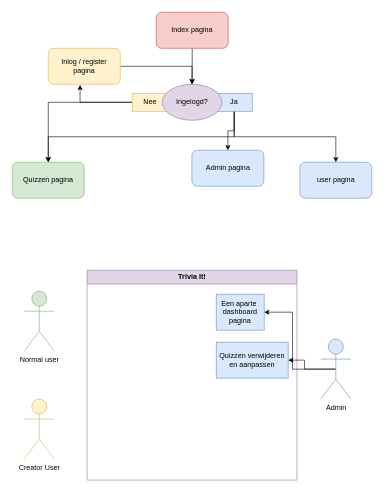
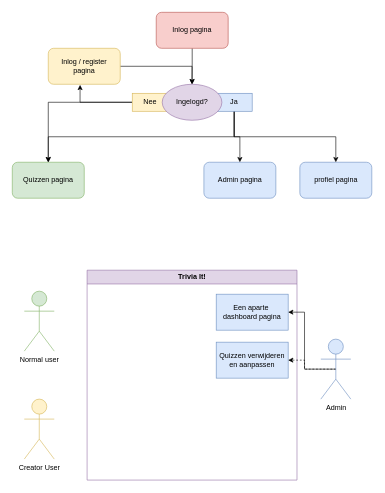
  <mxCell id="0" />
  <mxCell id="1" parent="0" />
  <mxCell id="2" style="edgeStyle=orthogonalEdgeStyle;rounded=0;orthogonalLoop=1;jettySize=auto;html=1;exitX=0.5;exitY=1;exitDx=0;exitDy=0;entryX=0.5;entryY=0;entryDx=0;entryDy=0;" edge="1" parent="1" source="3" target="17"><mxGeometry relative="1" as="geometry" /></mxCell>
- <mxCell id="3" value="Index pagina" style="rounded=1;whiteSpace=wrap;html=1;fillColor=#f8cecc;strokeColor=#b85450;" vertex="1" parent="1"><mxGeometry x="260" y="20" width="120" height="60" as="geometry" /></mxCell>
+ <mxCell id="3" value="Inlog pagina" style="rounded=1;whiteSpace=wrap;html=1;fillColor=#f8cecc;strokeColor=#b85450;" vertex="1" parent="1"><mxGeometry x="260" y="20" width="120" height="60" as="geometry" /></mxCell>
  <mxCell id="4" value="Quizzen pagina" style="rounded=1;whiteSpace=wrap;html=1;fillColor=#d5e8d4;strokeColor=#82b366;" vertex="1" parent="1"><mxGeometry x="20" y="270" width="120" height="60" as="geometry" /></mxCell>
- <mxCell id="5" value="Admin pagina" style="rounded=1;whiteSpace=wrap;html=1;fillColor=#dae8fc;strokeColor=#6c8ebf;" vertex="1" parent="1"><mxGeometry x="319.5" y="250" width="120" height="60" as="geometry" /></mxCell>
- <mxCell id="6" value="user pagina" style="rounded=1;whiteSpace=wrap;html=1;fillColor=#dae8fc;strokeColor=#6c8ebf;" vertex="1" parent="1"><mxGeometry x="499.5" y="270" width="120" height="60" as="geometry" /></mxCell>
+ <mxCell id="5" value="Admin pagina" style="rounded=1;whiteSpace=wrap;html=1;fillColor=#dae8fc;strokeColor=#6c8ebf;" vertex="1" parent="1"><mxGeometry x="339.5" y="270" width="120" height="60" as="geometry" /></mxCell>
+ <mxCell id="6" value="profiel pagina" style="rounded=1;whiteSpace=wrap;html=1;fillColor=#dae8fc;strokeColor=#6c8ebf;" vertex="1" parent="1"><mxGeometry x="499.5" y="270" width="120" height="60" as="geometry" /></mxCell>
  <mxCell id="7" style="edgeStyle=orthogonalEdgeStyle;rounded=0;orthogonalLoop=1;jettySize=auto;html=1;exitX=1;exitY=0.5;exitDx=0;exitDy=0;" edge="1" parent="1"><mxGeometry relative="1" as="geometry"><mxPoint x="449" y="155" as="sourcePoint" /><mxPoint x="449" y="155" as="targetPoint" /></mxGeometry></mxCell>
  <mxCell id="8" style="edgeStyle=orthogonalEdgeStyle;rounded=0;orthogonalLoop=1;jettySize=auto;html=1;exitX=0;exitY=0.5;exitDx=0;exitDy=0;entryX=0.5;entryY=0;entryDx=0;entryDy=0;" edge="1" parent="1" source="10" target="4"><mxGeometry relative="1" as="geometry" /></mxCell>
  <mxCell id="9" style="edgeStyle=orthogonalEdgeStyle;rounded=0;orthogonalLoop=1;jettySize=auto;html=1;exitX=0;exitY=0.5;exitDx=0;exitDy=0;entryX=0.442;entryY=1.017;entryDx=0;entryDy=0;entryPerimeter=0;" edge="1" parent="1" source="10" target="16"><mxGeometry relative="1" as="geometry" /></mxCell>
  <mxCell id="10" value="Nee" style="text;html=1;align=center;verticalAlign=middle;whiteSpace=wrap;rounded=0;strokeColor=#d6b656;fillColor=#fff2cc;" vertex="1" parent="1"><mxGeometry x="220" y="155" width="60" height="30" as="geometry" /></mxCell>
  <mxCell id="11" style="edgeStyle=orthogonalEdgeStyle;rounded=0;orthogonalLoop=1;jettySize=auto;html=1;exitX=0.5;exitY=1;exitDx=0;exitDy=0;" edge="1" parent="1" source="14" target="6"><mxGeometry relative="1" as="geometry" /></mxCell>
  <mxCell id="12" style="edgeStyle=orthogonalEdgeStyle;rounded=0;orthogonalLoop=1;jettySize=auto;html=1;exitX=0.5;exitY=1;exitDx=0;exitDy=0;entryX=0.5;entryY=0;entryDx=0;entryDy=0;" edge="1" parent="1" source="14" target="5"><mxGeometry relative="1" as="geometry" /></mxCell>
  <mxCell id="13" style="edgeStyle=orthogonalEdgeStyle;rounded=0;orthogonalLoop=1;jettySize=auto;html=1;exitX=0.5;exitY=1;exitDx=0;exitDy=0;entryX=0.5;entryY=0;entryDx=0;entryDy=0;" edge="1" parent="1" source="14" target="4"><mxGeometry relative="1" as="geometry" /></mxCell>
  <mxCell id="14" value="Ja" style="text;html=1;strokeColor=#6c8ebf;fillColor=#dae8fc;align=center;verticalAlign=middle;whiteSpace=wrap;rounded=0;" vertex="1" parent="1"><mxGeometry x="360" y="155" width="60" height="30" as="geometry" /></mxCell>
  <mxCell id="15" style="edgeStyle=orthogonalEdgeStyle;rounded=0;orthogonalLoop=1;jettySize=auto;html=1;exitX=1;exitY=0.5;exitDx=0;exitDy=0;entryX=0.5;entryY=0;entryDx=0;entryDy=0;" edge="1" parent="1" source="16" target="17"><mxGeometry relative="1" as="geometry" /></mxCell>
  <mxCell id="16" value="Inlog / register&lt;br&gt;pagina" style="rounded=1;whiteSpace=wrap;html=1;fillColor=#fff2cc;strokeColor=#d6b656;" vertex="1" parent="1"><mxGeometry x="80" y="80" width="120" height="60" as="geometry" /></mxCell>
  <mxCell id="17" value="Ingelogd?" style="ellipse;whiteSpace=wrap;html=1;fillColor=#e1d5e7;strokeColor=#9673a6;" vertex="1" parent="1"><mxGeometry x="270" y="140" width="99.5" height="60" as="geometry" /></mxCell>
  <mxCell id="18" value="Trivia It!" style="swimlane;whiteSpace=wrap;html=1;fillColor=#e1d5e7;strokeColor=#9673a6;" vertex="1" parent="1"><mxGeometry x="144.75" y="450" width="350" height="350" as="geometry" /></mxCell>
- <mxCell id="19" value="Een aparte&amp;nbsp;&lt;br&gt;dashboard pagina" style="rounded=0;whiteSpace=wrap;html=1;fillColor=#dae8fc;strokeColor=#6c8ebf;" vertex="1" parent="18"><mxGeometry x="215.25" y="40" width="80" height="60" as="geometry" /></mxCell>
+ <mxCell id="19" value="Een aparte&amp;nbsp;&lt;br&gt;dashboard pagina" style="rounded=0;whiteSpace=wrap;html=1;fillColor=#dae8fc;strokeColor=#6c8ebf;" vertex="1" parent="18"><mxGeometry x="215.25" y="40" width="120" height="60" as="geometry" /></mxCell>
  <mxCell id="20" value="Quizzen verwijderen&lt;br&gt;en aanpassen" style="rounded=0;whiteSpace=wrap;html=1;fillColor=#dae8fc;strokeColor=#6c8ebf;" vertex="1" parent="18"><mxGeometry x="215.25" y="120" width="120" height="60" as="geometry" /></mxCell>
  <mxCell id="21" value="Normal user" style="shape=umlActor;verticalLabelPosition=bottom;verticalAlign=top;html=1;outlineConnect=0;fillColor=#d5e8d4;strokeColor=#82b366;" vertex="1" parent="1"><mxGeometry x="40" y="485" width="50" height="100" as="geometry" /></mxCell>
  <mxCell id="22" value="Creator User" style="shape=umlActor;verticalLabelPosition=bottom;verticalAlign=top;html=1;outlineConnect=0;fillColor=#fff2cc;strokeColor=#d6b656;" vertex="1" parent="1"><mxGeometry x="40" y="665" width="50" height="100" as="geometry" /></mxCell>
  <mxCell id="23" style="edgeStyle=orthogonalEdgeStyle;rounded=0;orthogonalLoop=1;jettySize=auto;html=1;exitX=0.5;exitY=0.5;exitDx=0;exitDy=0;exitPerimeter=0;entryX=1;entryY=0.5;entryDx=0;entryDy=0;" edge="1" parent="1" source="25" target="19"><mxGeometry relative="1" as="geometry" /></mxCell>
- <mxCell id="24" style="edgeStyle=orthogonalEdgeStyle;rounded=0;orthogonalLoop=1;jettySize=auto;html=1;exitX=0.5;exitY=0.5;exitDx=0;exitDy=0;exitPerimeter=0;entryX=1;entryY=0.5;entryDx=0;entryDy=0;" edge="1" parent="1" source="25" target="20"><mxGeometry relative="1" as="geometry" /></mxCell>
+ <mxCell id="24" style="edgeStyle=orthogonalEdgeStyle;rounded=0;orthogonalLoop=1;jettySize=auto;html=1;exitX=0.5;exitY=0.5;exitDx=0;exitDy=0;exitPerimeter=0;entryX=1;entryY=0.5;entryDx=0;entryDy=0;dashed=1;" edge="1" parent="1" source="25" target="20"><mxGeometry relative="1" as="geometry" /></mxCell>
  <mxCell id="25" value="Admin" style="shape=umlActor;verticalLabelPosition=bottom;verticalAlign=top;html=1;outlineConnect=0;fillColor=#dae8fc;strokeColor=#6c8ebf;" vertex="1" parent="1"><mxGeometry x="534.5" y="565" width="50" height="100" as="geometry" /></mxCell>
